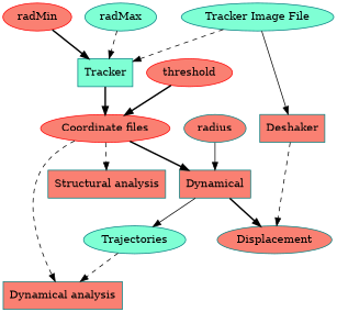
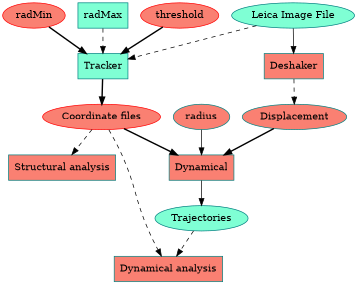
  digraph {
    node [color=teal fillcolor=salmon style=filled]
    edge [style=dashed]
    Tracker [fillcolor=aquamarine shape=box]
    Deshaker [shape=box]
    n3 [label=Dynamical shape=box]
    n4 [label="Structural analysis" shape=box]
    n5 [label="Dynamical analysis" shape=box]
    n6 [color=red label="Coordinate files"]
    n7 [label=Displacement]
    n8 [fillcolor=aquamarine label=Trajectories]
-   n9 [fillcolor=aquamarine label="Tracker Image File"]
+   n9 [fillcolor=aquamarine label="Leica Image File"]
    radMin [color=red]
-   radMax [fillcolor=aquamarine]
+   radMax [fillcolor=aquamarine shape=box]
    threshold [color=red]
    radius
    subgraph sub_1 {
      Tracker
      Deshaker
      n3
      n4
      n5
    }
    Tracker -> n6 [style=bold]
    Deshaker -> n7
    n3 -> n8 [style=solid]
    n6 -> n3 [style=bold]
    n6 -> n4
    n6 -> n5
-   n3 -> n7 [style=bold]
+   n7 -> n3 [style=bold]
    n8 -> n5
    n9 -> Tracker
    n9 -> Deshaker [style=solid]
    radMin -> Tracker [style=bold]
    radMax -> Tracker
-   threshold -> n6 [style=bold]
+   threshold -> Tracker [style=bold]
    radius -> n3 [style=solid]
  }
